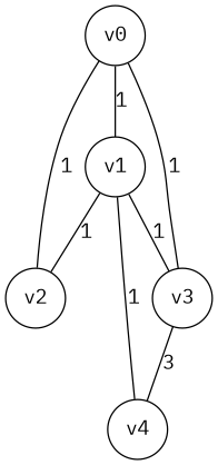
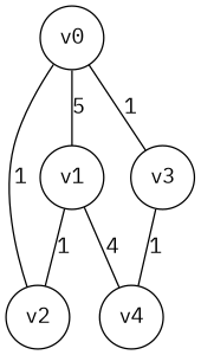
  graph {
    fontname="IBM Plex Mono"
    node [fontname="IBM Plex Mono" shape=circle]
    edge [fontname="IBM Plex Mono"]
    n1 [label=v0]
    n2 [label=v1]
    n3 [label=v2]
    n4 [label=v3]
    n5 [label=v4]
-   n1 -- n2 [label=1]
+   n1 -- n2 [label=5]
    n1 -- n3 [label=1]
    n1 -- n4 [label=1]
    n2 -- n3 [label=1]
-   n2 -- n4 [label=1]
-   n2 -- n5 [label=1]
-   n4 -- n5 [label=3]
+   n2 -- n5 [label=4]
+   n4 -- n5 [label=1]
  }
